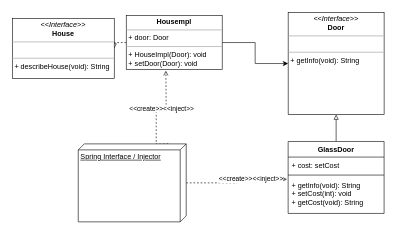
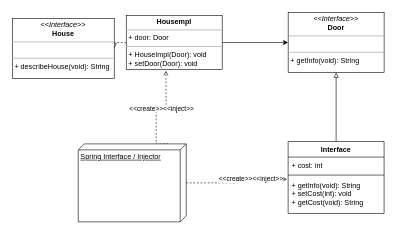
  <mxCell id="0" />
  <mxCell id="1" parent="0" />
  <mxCell id="2" style="edgeStyle=orthogonalEdgeStyle;rounded=0;orthogonalLoop=1;jettySize=auto;html=1;entryX=1;entryY=0.5;entryDx=0;entryDy=0;dashed=1;startArrow=none;startFill=0;endArrow=block;endFill=0;" parent="1" source="4" target="6" edge="1"><mxGeometry relative="1" as="geometry" /></mxCell>
  <mxCell id="3" style="edgeStyle=orthogonalEdgeStyle;rounded=0;orthogonalLoop=1;jettySize=auto;html=1;entryX=0;entryY=0.5;entryDx=0;entryDy=0;startArrow=none;startFill=0;endArrow=classic;endFill=1;" parent="1" source="4" target="5" edge="1"><mxGeometry relative="1" as="geometry" /></mxCell>
  <mxCell id="4" value="&lt;p style=&quot;margin: 4px 0px 0px ; text-align: center&quot;&gt;&lt;b&gt;&lt;font style=&quot;font-size: 12px&quot;&gt;Housempl&lt;/font&gt;&lt;/b&gt;&lt;/p&gt;&lt;hr size=&quot;1&quot;&gt;&lt;p style=&quot;margin: 0px 0px 0px 4px&quot;&gt;&lt;font style=&quot;font-size: 12px&quot;&gt;+ door: Door&lt;/font&gt;&lt;/p&gt;&lt;hr size=&quot;1&quot;&gt;&lt;p style=&quot;margin: 0px 0px 0px 4px&quot;&gt;&lt;font style=&quot;font-size: 12px&quot;&gt;+&amp;nbsp;&lt;span style=&quot;background-color: rgb(255 , 255 , 255)&quot;&gt;HouseImpl&lt;/span&gt;&lt;span&gt;(Door): void&lt;/span&gt;&lt;/font&gt;&lt;/p&gt;&lt;p style=&quot;margin: 0px 0px 0px 4px&quot;&gt;&lt;font style=&quot;font-size: 12px&quot;&gt;+&amp;nbsp;&lt;span style=&quot;background-color: rgb(255 , 255 , 255)&quot;&gt;setDoor(Door): void&lt;/span&gt;&lt;/font&gt;&lt;/p&gt;" style="verticalAlign=top;align=left;overflow=fill;fontSize=12;fontFamily=Helvetica;html=1;" parent="1" vertex="1"><mxGeometry x="210" y="25" width="160" height="90" as="geometry" /></mxCell>
- <mxCell id="5" value="&lt;p style=&quot;margin: 0px ; margin-top: 4px ; text-align: center&quot;&gt;&lt;i&gt;&amp;lt;&amp;lt;Interface&amp;gt;&amp;gt;&lt;/i&gt;&lt;br&gt;&lt;b&gt;Door&lt;/b&gt;&lt;/p&gt;&lt;hr size=&quot;1&quot;&gt;&lt;p style=&quot;margin: 0px ; margin-left: 4px&quot;&gt;&lt;br&gt;&lt;/p&gt;&lt;hr size=&quot;1&quot;&gt;&lt;p style=&quot;margin: 0px ; margin-left: 4px&quot;&gt;+ getInfo(void): String&lt;br&gt;&lt;/p&gt;" style="verticalAlign=top;align=left;overflow=fill;fontSize=12;fontFamily=Helvetica;html=1;" parent="1" vertex="1"><mxGeometry x="480" y="20" width="160" height="170" as="geometry" /></mxCell>
+ <mxCell id="5" value="&lt;p style=&quot;margin: 0px ; margin-top: 4px ; text-align: center&quot;&gt;&lt;i&gt;&amp;lt;&amp;lt;Interface&amp;gt;&amp;gt;&lt;/i&gt;&lt;br&gt;&lt;b&gt;Door&lt;/b&gt;&lt;/p&gt;&lt;hr size=&quot;1&quot;&gt;&lt;p style=&quot;margin: 0px ; margin-left: 4px&quot;&gt;&lt;br&gt;&lt;/p&gt;&lt;hr size=&quot;1&quot;&gt;&lt;p style=&quot;margin: 0px ; margin-left: 4px&quot;&gt;+ getInfo(void): String&lt;br&gt;&lt;/p&gt;" style="verticalAlign=top;align=left;overflow=fill;fontSize=12;fontFamily=Helvetica;html=1;" parent="1" vertex="1"><mxGeometry x="480" y="20" width="160" height="100" as="geometry" /></mxCell>
  <mxCell id="6" value="&lt;p style=&quot;margin: 0px ; margin-top: 4px ; text-align: center&quot;&gt;&lt;i&gt;&amp;lt;&amp;lt;Interface&amp;gt;&amp;gt;&lt;/i&gt;&lt;br&gt;&lt;b&gt;House&lt;/b&gt;&lt;/p&gt;&lt;hr size=&quot;1&quot;&gt;&lt;p style=&quot;margin: 0px ; margin-left: 4px&quot;&gt;&lt;br&gt;&lt;/p&gt;&lt;hr size=&quot;1&quot;&gt;&lt;p style=&quot;margin: 0px ; margin-left: 4px&quot;&gt;+ describeHouse(void): String&lt;br&gt;&lt;/p&gt;" style="verticalAlign=top;align=left;overflow=fill;fontSize=12;fontFamily=Helvetica;html=1;" parent="1" vertex="1"><mxGeometry x="20" y="30" width="170" height="100" as="geometry" /></mxCell>
  <mxCell id="7" style="edgeStyle=orthogonalEdgeStyle;rounded=0;orthogonalLoop=1;jettySize=auto;html=1;entryX=0.5;entryY=1;entryDx=0;entryDy=0;endArrow=block;endFill=0;dashed=0;exitX=0.5;exitY=0;exitDx=0;exitDy=0;" parent="1" source="13" target="5" edge="1"><mxGeometry relative="1" as="geometry"><mxPoint x="565" y="225" as="sourcePoint" /></mxGeometry></mxCell>
  <mxCell id="8" style="edgeStyle=orthogonalEdgeStyle;rounded=0;orthogonalLoop=1;jettySize=auto;html=1;entryX=0.413;entryY=1.022;entryDx=0;entryDy=0;entryPerimeter=0;dashed=1;startArrow=none;startFill=0;endArrow=open;endFill=0;" parent="1" edge="1"><mxGeometry relative="1" as="geometry"><mxPoint x="280" y="239" as="sourcePoint" /><mxPoint x="276.08" y="116.98" as="targetPoint" /></mxGeometry></mxCell>
  <mxCell id="9" value="&amp;lt;&amp;lt;create&amp;gt;&amp;gt;&amp;lt;&amp;lt;inject&amp;gt;&amp;gt;" style="edgeLabel;html=1;align=center;verticalAlign=middle;resizable=0;points=[];" parent="8" vertex="1" connectable="0"><mxGeometry x="0.165" y="-1" relative="1" as="geometry"><mxPoint x="-3" as="offset" /></mxGeometry></mxCell>
  <mxCell id="10" style="edgeStyle=orthogonalEdgeStyle;rounded=0;orthogonalLoop=1;jettySize=auto;html=1;entryX=-0.012;entryY=0.05;entryDx=0;entryDy=0;dashed=1;startArrow=none;startFill=0;endArrow=open;endFill=0;entryPerimeter=0;" parent="1" source="12" target="16" edge="1"><mxGeometry relative="1" as="geometry"><mxPoint x="467.91" y="244.372" as="targetPoint" /></mxGeometry></mxCell>
  <mxCell id="11" value="&amp;lt;&amp;lt;create&amp;gt;&amp;gt;&amp;lt;&amp;lt;inject&amp;gt;&amp;gt;" style="edgeLabel;html=1;align=center;verticalAlign=middle;resizable=0;points=[];" parent="10" vertex="1" connectable="0"><mxGeometry x="0.301" y="1" relative="1" as="geometry"><mxPoint as="offset" /></mxGeometry></mxCell>
  <mxCell id="12" value="Spring Interface / Injector" style="verticalAlign=top;align=left;spacingTop=8;spacingLeft=2;spacingRight=12;shape=cube;size=10;direction=south;fontStyle=4;html=1;" parent="1" vertex="1"><mxGeometry x="130" y="239" width="180" height="130" as="geometry" /></mxCell>
- <mxCell id="13" value="GlassDoor" style="swimlane;fontStyle=1;align=center;verticalAlign=top;childLayout=stackLayout;horizontal=1;startSize=26;horizontalStack=0;resizeParent=1;resizeParentMax=0;resizeLast=0;collapsible=1;marginBottom=0;" vertex="1" parent="1"><mxGeometry x="480" y="235" width="160" height="120" as="geometry" /></mxCell>
- <mxCell id="14" value="+ cost: setCost" style="text;strokeColor=none;fillColor=none;align=left;verticalAlign=top;spacingLeft=4;spacingRight=4;overflow=hidden;rotatable=0;points=[[0,0.5],[1,0.5]];portConstraint=eastwest;" vertex="1" parent="13"><mxGeometry y="26" width="160" height="26" as="geometry" /></mxCell>
+ <mxCell id="13" value="Interface" style="swimlane;fontStyle=1;align=center;verticalAlign=top;childLayout=stackLayout;horizontal=1;startSize=26;horizontalStack=0;resizeParent=1;resizeParentMax=0;resizeLast=0;collapsible=1;marginBottom=0;" vertex="1" parent="1"><mxGeometry x="480" y="235" width="160" height="120" as="geometry" /></mxCell>
+ <mxCell id="14" value="+ cost: int" style="text;strokeColor=none;fillColor=none;align=left;verticalAlign=top;spacingLeft=4;spacingRight=4;overflow=hidden;rotatable=0;points=[[0,0.5],[1,0.5]];portConstraint=eastwest;" vertex="1" parent="13"><mxGeometry y="26" width="160" height="26" as="geometry" /></mxCell>
  <mxCell id="15" value="" style="line;strokeWidth=1;fillColor=none;align=left;verticalAlign=middle;spacingTop=-1;spacingLeft=3;spacingRight=3;rotatable=0;labelPosition=right;points=[];portConstraint=eastwest;" vertex="1" parent="13"><mxGeometry y="52" width="160" height="8" as="geometry" /></mxCell>
  <mxCell id="16" value="+ getInfo(void): String&#10;+ setCost(int): void&#10;+ getCost(void): String&#10;" style="text;strokeColor=none;fillColor=none;align=left;verticalAlign=top;spacingLeft=4;spacingRight=4;overflow=hidden;rotatable=0;points=[[0,0.5],[1,0.5]];portConstraint=eastwest;" vertex="1" parent="13"><mxGeometry y="60" width="160" height="60" as="geometry" /></mxCell>
